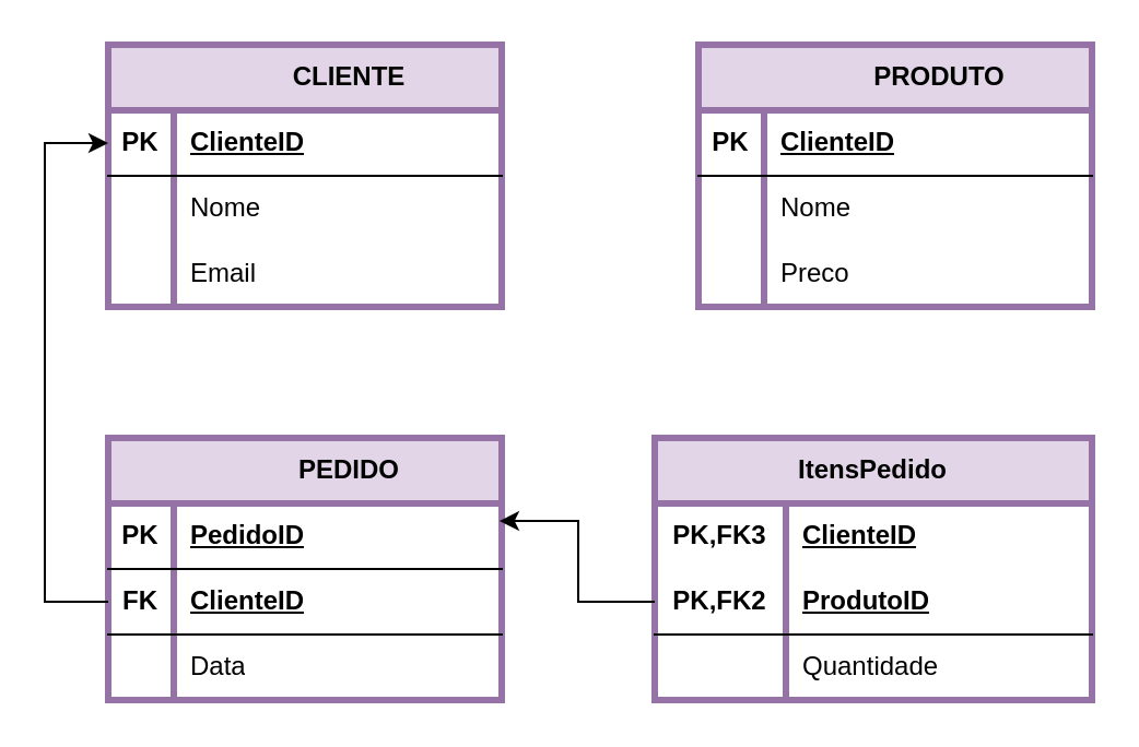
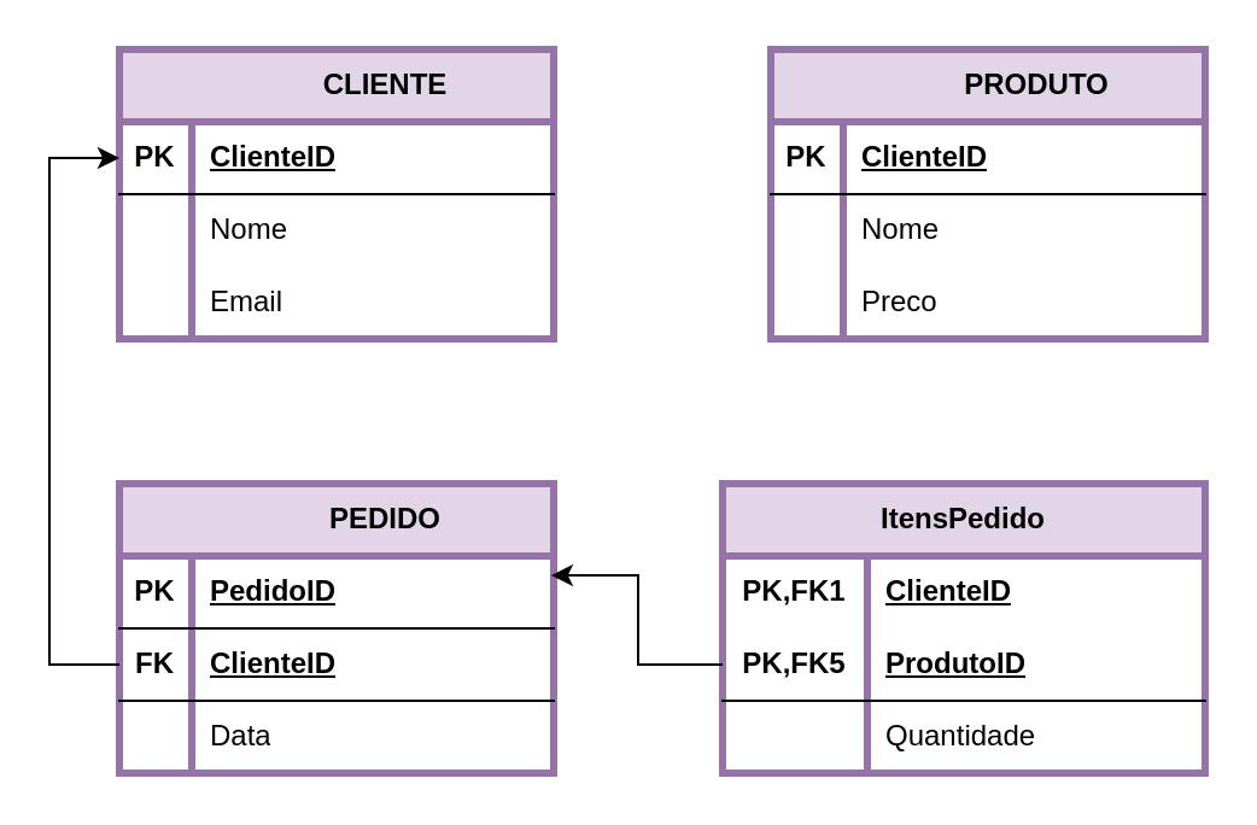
  <mxCell id="0" />
  <mxCell id="1" parent="0" />
  <mxCell id="2" value="&lt;blockquote style=&quot;margin: 0 0 0 40px; border: none; padding: 0px;&quot;&gt;CLIENTE&lt;/blockquote&gt;" style="shape=table;startSize=30;container=1;collapsible=1;childLayout=tableLayout;fixedRows=1;rowLines=0;fontStyle=1;align=center;resizeLast=1;html=1;fillColor=#e1d5e7;strokeColor=#9673a6;strokeWidth=3;" vertex="1" parent="1"><mxGeometry x="49" y="20" width="180" height="120" as="geometry" /></mxCell>
  <mxCell id="3" value="" style="shape=tableRow;horizontal=0;startSize=0;swimlaneHead=0;swimlaneBody=0;fillColor=none;collapsible=0;dropTarget=0;points=[[0,0.5],[1,0.5]];portConstraint=eastwest;top=0;left=0;right=0;bottom=1;" vertex="1" parent="2"><mxGeometry y="30" width="180" height="30" as="geometry" /></mxCell>
  <mxCell id="4" value="PK" style="shape=partialRectangle;connectable=0;fillColor=none;top=0;left=0;bottom=0;right=0;fontStyle=1;overflow=hidden;whiteSpace=wrap;html=1;" vertex="1" parent="3"><mxGeometry width="30" height="30" as="geometry"><mxRectangle width="30" height="30" as="alternateBounds" /></mxGeometry></mxCell>
  <mxCell id="5" value="ClienteID" style="shape=partialRectangle;connectable=0;fillColor=none;top=0;left=0;bottom=0;right=0;align=left;spacingLeft=6;fontStyle=5;overflow=hidden;whiteSpace=wrap;html=1;" vertex="1" parent="3"><mxGeometry x="30" width="150" height="30" as="geometry"><mxRectangle width="150" height="30" as="alternateBounds" /></mxGeometry></mxCell>
  <mxCell id="6" value="" style="shape=tableRow;horizontal=0;startSize=0;swimlaneHead=0;swimlaneBody=0;fillColor=none;collapsible=0;dropTarget=0;points=[[0,0.5],[1,0.5]];portConstraint=eastwest;top=0;left=0;right=0;bottom=0;" vertex="1" parent="2"><mxGeometry y="60" width="180" height="30" as="geometry" /></mxCell>
  <mxCell id="7" value="" style="shape=partialRectangle;connectable=0;fillColor=none;top=0;left=0;bottom=0;right=0;editable=1;overflow=hidden;whiteSpace=wrap;html=1;" vertex="1" parent="6"><mxGeometry width="30" height="30" as="geometry"><mxRectangle width="30" height="30" as="alternateBounds" /></mxGeometry></mxCell>
  <mxCell id="8" value="Nome" style="shape=partialRectangle;connectable=0;fillColor=none;top=0;left=0;bottom=0;right=0;align=left;spacingLeft=6;overflow=hidden;whiteSpace=wrap;html=1;" vertex="1" parent="6"><mxGeometry x="30" width="150" height="30" as="geometry"><mxRectangle width="150" height="30" as="alternateBounds" /></mxGeometry></mxCell>
  <mxCell id="9" value="" style="shape=tableRow;horizontal=0;startSize=0;swimlaneHead=0;swimlaneBody=0;fillColor=none;collapsible=0;dropTarget=0;points=[[0,0.5],[1,0.5]];portConstraint=eastwest;top=0;left=0;right=0;bottom=0;" vertex="1" parent="2"><mxGeometry y="90" width="180" height="30" as="geometry" /></mxCell>
  <mxCell id="10" value="" style="shape=partialRectangle;connectable=0;fillColor=none;top=0;left=0;bottom=0;right=0;editable=1;overflow=hidden;whiteSpace=wrap;html=1;" vertex="1" parent="9"><mxGeometry width="30" height="30" as="geometry"><mxRectangle width="30" height="30" as="alternateBounds" /></mxGeometry></mxCell>
  <mxCell id="11" value="Email" style="shape=partialRectangle;connectable=0;fillColor=none;top=0;left=0;bottom=0;right=0;align=left;spacingLeft=6;overflow=hidden;whiteSpace=wrap;html=1;" vertex="1" parent="9"><mxGeometry x="30" width="150" height="30" as="geometry"><mxRectangle width="150" height="30" as="alternateBounds" /></mxGeometry></mxCell>
  <mxCell id="12" value="&lt;blockquote style=&quot;margin: 0 0 0 40px; border: none; padding: 0px;&quot;&gt;PRODUTO&lt;/blockquote&gt;" style="shape=table;startSize=30;container=1;collapsible=1;childLayout=tableLayout;fixedRows=1;rowLines=0;fontStyle=1;align=center;resizeLast=1;html=1;fillColor=#e1d5e7;strokeColor=#9673a6;strokeWidth=3;" vertex="1" parent="1"><mxGeometry x="319" y="20" width="180" height="120" as="geometry" /></mxCell>
  <mxCell id="13" value="" style="shape=tableRow;horizontal=0;startSize=0;swimlaneHead=0;swimlaneBody=0;fillColor=none;collapsible=0;dropTarget=0;points=[[0,0.5],[1,0.5]];portConstraint=eastwest;top=0;left=0;right=0;bottom=1;" vertex="1" parent="12"><mxGeometry y="30" width="180" height="30" as="geometry" /></mxCell>
  <mxCell id="14" value="PK" style="shape=partialRectangle;connectable=0;fillColor=none;top=0;left=0;bottom=0;right=0;fontStyle=1;overflow=hidden;whiteSpace=wrap;html=1;" vertex="1" parent="13"><mxGeometry width="30" height="30" as="geometry"><mxRectangle width="30" height="30" as="alternateBounds" /></mxGeometry></mxCell>
  <mxCell id="15" value="ClienteID" style="shape=partialRectangle;connectable=0;fillColor=none;top=0;left=0;bottom=0;right=0;align=left;spacingLeft=6;fontStyle=5;overflow=hidden;whiteSpace=wrap;html=1;" vertex="1" parent="13"><mxGeometry x="30" width="150" height="30" as="geometry"><mxRectangle width="150" height="30" as="alternateBounds" /></mxGeometry></mxCell>
  <mxCell id="16" value="" style="shape=tableRow;horizontal=0;startSize=0;swimlaneHead=0;swimlaneBody=0;fillColor=none;collapsible=0;dropTarget=0;points=[[0,0.5],[1,0.5]];portConstraint=eastwest;top=0;left=0;right=0;bottom=0;" vertex="1" parent="12"><mxGeometry y="60" width="180" height="30" as="geometry" /></mxCell>
  <mxCell id="17" value="" style="shape=partialRectangle;connectable=0;fillColor=none;top=0;left=0;bottom=0;right=0;editable=1;overflow=hidden;whiteSpace=wrap;html=1;" vertex="1" parent="16"><mxGeometry width="30" height="30" as="geometry"><mxRectangle width="30" height="30" as="alternateBounds" /></mxGeometry></mxCell>
  <mxCell id="18" value="Nome" style="shape=partialRectangle;connectable=0;fillColor=none;top=0;left=0;bottom=0;right=0;align=left;spacingLeft=6;overflow=hidden;whiteSpace=wrap;html=1;" vertex="1" parent="16"><mxGeometry x="30" width="150" height="30" as="geometry"><mxRectangle width="150" height="30" as="alternateBounds" /></mxGeometry></mxCell>
  <mxCell id="19" value="" style="shape=tableRow;horizontal=0;startSize=0;swimlaneHead=0;swimlaneBody=0;fillColor=none;collapsible=0;dropTarget=0;points=[[0,0.5],[1,0.5]];portConstraint=eastwest;top=0;left=0;right=0;bottom=0;" vertex="1" parent="12"><mxGeometry y="90" width="180" height="30" as="geometry" /></mxCell>
  <mxCell id="20" value="" style="shape=partialRectangle;connectable=0;fillColor=none;top=0;left=0;bottom=0;right=0;editable=1;overflow=hidden;whiteSpace=wrap;html=1;" vertex="1" parent="19"><mxGeometry width="30" height="30" as="geometry"><mxRectangle width="30" height="30" as="alternateBounds" /></mxGeometry></mxCell>
  <mxCell id="21" value="Preco" style="shape=partialRectangle;connectable=0;fillColor=none;top=0;left=0;bottom=0;right=0;align=left;spacingLeft=6;overflow=hidden;whiteSpace=wrap;html=1;" vertex="1" parent="19"><mxGeometry x="30" width="150" height="30" as="geometry"><mxRectangle width="150" height="30" as="alternateBounds" /></mxGeometry></mxCell>
  <mxCell id="22" value="&lt;blockquote style=&quot;margin: 0 0 0 40px; border: none; padding: 0px;&quot;&gt;PEDIDO&lt;/blockquote&gt;" style="shape=table;startSize=30;container=1;collapsible=1;childLayout=tableLayout;fixedRows=1;rowLines=0;fontStyle=1;align=center;resizeLast=1;html=1;fillColor=#e1d5e7;strokeColor=#9673a6;strokeWidth=3;" vertex="1" parent="1"><mxGeometry x="49" y="200" width="180" height="120" as="geometry" /></mxCell>
  <mxCell id="23" value="" style="shape=tableRow;horizontal=0;startSize=0;swimlaneHead=0;swimlaneBody=0;fillColor=none;collapsible=0;dropTarget=0;points=[[0,0.5],[1,0.5]];portConstraint=eastwest;top=0;left=0;right=0;bottom=1;" vertex="1" parent="22"><mxGeometry y="30" width="180" height="30" as="geometry" /></mxCell>
  <mxCell id="24" value="PK" style="shape=partialRectangle;connectable=0;fillColor=none;top=0;left=0;bottom=0;right=0;fontStyle=1;overflow=hidden;whiteSpace=wrap;html=1;" vertex="1" parent="23"><mxGeometry width="30" height="30" as="geometry"><mxRectangle width="30" height="30" as="alternateBounds" /></mxGeometry></mxCell>
  <mxCell id="25" value="PedidoID" style="shape=partialRectangle;connectable=0;fillColor=none;top=0;left=0;bottom=0;right=0;align=left;spacingLeft=6;fontStyle=5;overflow=hidden;whiteSpace=wrap;html=1;" vertex="1" parent="23"><mxGeometry x="30" width="150" height="30" as="geometry"><mxRectangle width="150" height="30" as="alternateBounds" /></mxGeometry></mxCell>
  <mxCell id="26" value="" style="shape=tableRow;horizontal=0;startSize=0;swimlaneHead=0;swimlaneBody=0;fillColor=none;collapsible=0;dropTarget=0;points=[[0,0.5],[1,0.5]];portConstraint=eastwest;top=0;left=0;right=0;bottom=1;" vertex="1" parent="22"><mxGeometry y="60" width="180" height="30" as="geometry" /></mxCell>
  <mxCell id="27" value="FK" style="shape=partialRectangle;connectable=0;fillColor=none;top=0;left=0;bottom=0;right=0;fontStyle=1;overflow=hidden;whiteSpace=wrap;html=1;" vertex="1" parent="26"><mxGeometry width="30" height="30" as="geometry"><mxRectangle width="30" height="30" as="alternateBounds" /></mxGeometry></mxCell>
  <mxCell id="28" value="ClienteID" style="shape=partialRectangle;connectable=0;fillColor=none;top=0;left=0;bottom=0;right=0;align=left;spacingLeft=6;fontStyle=5;overflow=hidden;whiteSpace=wrap;html=1;" vertex="1" parent="26"><mxGeometry x="30" width="150" height="30" as="geometry"><mxRectangle width="150" height="30" as="alternateBounds" /></mxGeometry></mxCell>
  <mxCell id="29" value="" style="shape=tableRow;horizontal=0;startSize=0;swimlaneHead=0;swimlaneBody=0;fillColor=none;collapsible=0;dropTarget=0;points=[[0,0.5],[1,0.5]];portConstraint=eastwest;top=0;left=0;right=0;bottom=0;" vertex="1" parent="22"><mxGeometry y="90" width="180" height="30" as="geometry" /></mxCell>
  <mxCell id="30" value="" style="shape=partialRectangle;connectable=0;fillColor=none;top=0;left=0;bottom=0;right=0;editable=1;overflow=hidden;whiteSpace=wrap;html=1;" vertex="1" parent="29"><mxGeometry width="30" height="30" as="geometry"><mxRectangle width="30" height="30" as="alternateBounds" /></mxGeometry></mxCell>
  <mxCell id="31" value="Data" style="shape=partialRectangle;connectable=0;fillColor=none;top=0;left=0;bottom=0;right=0;align=left;spacingLeft=6;overflow=hidden;whiteSpace=wrap;html=1;" vertex="1" parent="29"><mxGeometry x="30" width="150" height="30" as="geometry"><mxRectangle width="150" height="30" as="alternateBounds" /></mxGeometry></mxCell>
  <mxCell id="32" value="ItensPedido" style="shape=table;startSize=30;container=1;collapsible=1;childLayout=tableLayout;fixedRows=1;rowLines=0;fontStyle=1;align=center;resizeLast=1;html=1;whiteSpace=wrap;fillColor=#e1d5e7;strokeColor=#9673a6;strokeWidth=3;" vertex="1" parent="1"><mxGeometry x="299" y="200" width="200" height="120" as="geometry" /></mxCell>
  <mxCell id="33" value="" style="shape=tableRow;horizontal=0;startSize=0;swimlaneHead=0;swimlaneBody=0;fillColor=none;collapsible=0;dropTarget=0;points=[[0,0.5],[1,0.5]];portConstraint=eastwest;top=0;left=0;right=0;bottom=0;html=1;" vertex="1" parent="32"><mxGeometry y="30" width="200" height="30" as="geometry" /></mxCell>
- <mxCell id="34" value="PK,FK3" style="shape=partialRectangle;connectable=0;fillColor=none;top=0;left=0;bottom=0;right=0;fontStyle=1;overflow=hidden;html=1;whiteSpace=wrap;" vertex="1" parent="33"><mxGeometry width="60" height="30" as="geometry"><mxRectangle width="60" height="30" as="alternateBounds" /></mxGeometry></mxCell>
+ <mxCell id="34" value="PK,FK1" style="shape=partialRectangle;connectable=0;fillColor=none;top=0;left=0;bottom=0;right=0;fontStyle=1;overflow=hidden;html=1;whiteSpace=wrap;" vertex="1" parent="33"><mxGeometry width="60" height="30" as="geometry"><mxRectangle width="60" height="30" as="alternateBounds" /></mxGeometry></mxCell>
  <mxCell id="35" value="ClienteID" style="shape=partialRectangle;connectable=0;fillColor=none;top=0;left=0;bottom=0;right=0;align=left;spacingLeft=6;fontStyle=5;overflow=hidden;html=1;whiteSpace=wrap;" vertex="1" parent="33"><mxGeometry x="60" width="140" height="30" as="geometry"><mxRectangle width="140" height="30" as="alternateBounds" /></mxGeometry></mxCell>
  <mxCell id="36" value="" style="shape=tableRow;horizontal=0;startSize=0;swimlaneHead=0;swimlaneBody=0;fillColor=none;collapsible=0;dropTarget=0;points=[[0,0.5],[1,0.5]];portConstraint=eastwest;top=0;left=0;right=0;bottom=1;html=1;" vertex="1" parent="32"><mxGeometry y="60" width="200" height="30" as="geometry" /></mxCell>
- <mxCell id="37" value="PK,FK2" style="shape=partialRectangle;connectable=0;fillColor=none;top=0;left=0;bottom=0;right=0;fontStyle=1;overflow=hidden;html=1;whiteSpace=wrap;" vertex="1" parent="36"><mxGeometry width="60" height="30" as="geometry"><mxRectangle width="60" height="30" as="alternateBounds" /></mxGeometry></mxCell>
+ <mxCell id="37" value="PK,FK5" style="shape=partialRectangle;connectable=0;fillColor=none;top=0;left=0;bottom=0;right=0;fontStyle=1;overflow=hidden;html=1;whiteSpace=wrap;" vertex="1" parent="36"><mxGeometry width="60" height="30" as="geometry"><mxRectangle width="60" height="30" as="alternateBounds" /></mxGeometry></mxCell>
  <mxCell id="38" value="ProdutoID" style="shape=partialRectangle;connectable=0;fillColor=none;top=0;left=0;bottom=0;right=0;align=left;spacingLeft=6;fontStyle=5;overflow=hidden;html=1;whiteSpace=wrap;" vertex="1" parent="36"><mxGeometry x="60" width="140" height="30" as="geometry"><mxRectangle width="140" height="30" as="alternateBounds" /></mxGeometry></mxCell>
  <mxCell id="39" value="" style="shape=tableRow;horizontal=0;startSize=0;swimlaneHead=0;swimlaneBody=0;fillColor=none;collapsible=0;dropTarget=0;points=[[0,0.5],[1,0.5]];portConstraint=eastwest;top=0;left=0;right=0;bottom=0;html=1;" vertex="1" parent="32"><mxGeometry y="90" width="200" height="30" as="geometry" /></mxCell>
  <mxCell id="40" value="" style="shape=partialRectangle;connectable=0;fillColor=none;top=0;left=0;bottom=0;right=0;editable=1;overflow=hidden;html=1;whiteSpace=wrap;" vertex="1" parent="39"><mxGeometry width="60" height="30" as="geometry"><mxRectangle width="60" height="30" as="alternateBounds" /></mxGeometry></mxCell>
  <mxCell id="41" value="Quantidade" style="shape=partialRectangle;connectable=0;fillColor=none;top=0;left=0;bottom=0;right=0;align=left;spacingLeft=6;overflow=hidden;html=1;whiteSpace=wrap;" vertex="1" parent="39"><mxGeometry x="60" width="140" height="30" as="geometry"><mxRectangle width="140" height="30" as="alternateBounds" /></mxGeometry></mxCell>
  <mxCell id="42" style="edgeStyle=orthogonalEdgeStyle;rounded=0;orthogonalLoop=1;jettySize=auto;html=1;entryX=0;entryY=0.5;entryDx=0;entryDy=0;" edge="1" parent="1" source="26" target="3"><mxGeometry relative="1" as="geometry"><mxPoint x="29" y="60" as="targetPoint" /><Array as="points"><mxPoint x="20" y="275" /><mxPoint x="20" y="65" /></Array></mxGeometry></mxCell>
  <mxCell id="43" style="edgeStyle=orthogonalEdgeStyle;rounded=0;orthogonalLoop=1;jettySize=auto;html=1;entryX=0.994;entryY=0.267;entryDx=0;entryDy=0;entryPerimeter=0;" edge="1" parent="1" source="36" target="23"><mxGeometry relative="1" as="geometry" /></mxCell>
